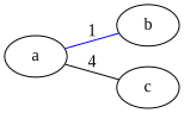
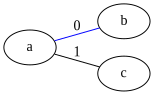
  graph {
    fontname="Liberation Serif"
    rankdir=LR
    node [fontname="Liberation Serif"]
    edge [fontname="Liberation Serif"]
    a
    b
    c
-   a -- b [color=blue label=1]
-   a -- c [label=4]
+   a -- b [color=blue label=0]
+   a -- c [label=1]
  }
